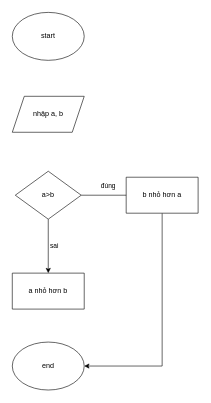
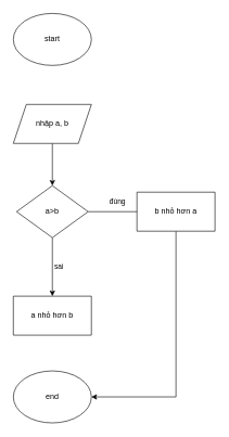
  <mxCell id="0" />
  <mxCell id="1" parent="0" />
  <mxCell id="2" value="start" style="ellipse;whiteSpace=wrap;html=1;" vertex="1" parent="1"><mxGeometry x="20" y="20" width="120" height="80" as="geometry" /></mxCell>
+ <mxCell id="3" value="" style="edgeStyle=orthogonalEdgeStyle;rounded=0;orthogonalLoop=1;jettySize=auto;html=1;" edge="1" parent="1" source="4" target="7"><mxGeometry relative="1" as="geometry" /></mxCell>
  <mxCell id="4" value="nhập a, b" style="shape=parallelogram;perimeter=parallelogramPerimeter;whiteSpace=wrap;html=1;fixedSize=1;" vertex="1" parent="1"><mxGeometry x="20" y="160" width="120" height="60" as="geometry" /></mxCell>
  <mxCell id="5" value="đúng" style="edgeStyle=orthogonalEdgeStyle;rounded=0;orthogonalLoop=1;jettySize=auto;html=1;" edge="1" parent="1"><mxGeometry x="0.059" y="15" relative="1" as="geometry"><mxPoint x="135" y="325" as="sourcePoint" /><mxPoint x="220" y="325" as="targetPoint" /><mxPoint as="offset" /></mxGeometry></mxCell>
  <mxCell id="6" value="sai" style="edgeStyle=orthogonalEdgeStyle;rounded=0;orthogonalLoop=1;jettySize=auto;html=1;" edge="1" parent="1" source="7" target="10"><mxGeometry y="10" relative="1" as="geometry"><mxPoint as="offset" /></mxGeometry></mxCell>
  <mxCell id="7" value="a&amp;gt;b" style="rhombus;whiteSpace=wrap;html=1;" vertex="1" parent="1"><mxGeometry x="25" y="285" width="110" height="80" as="geometry" /></mxCell>
  <mxCell id="8" style="edgeStyle=orthogonalEdgeStyle;rounded=0;orthogonalLoop=1;jettySize=auto;html=1;exitX=0.5;exitY=1;exitDx=0;exitDy=0;entryX=1;entryY=0.5;entryDx=0;entryDy=0;" edge="1" parent="1" source="9" target="11"><mxGeometry relative="1" as="geometry" /></mxCell>
  <mxCell id="9" value="b nhỏ hơn a" style="shape=parallelogram;perimeter=parallelogramPerimeter;whiteSpace=wrap;html=1;fixedSize=1;size=0;" vertex="1" parent="1"><mxGeometry x="210" y="295" width="120" height="60" as="geometry" /></mxCell>
  <mxCell id="10" value="a nhỏ hơn b" style="shape=parallelogram;perimeter=parallelogramPerimeter;whiteSpace=wrap;html=1;fixedSize=1;size=0;" vertex="1" parent="1"><mxGeometry x="20" y="455" width="120" height="60" as="geometry" /></mxCell>
  <mxCell id="11" value="end" style="ellipse;whiteSpace=wrap;html=1;" vertex="1" parent="1"><mxGeometry x="20" y="570" width="120" height="80" as="geometry" /></mxCell>
